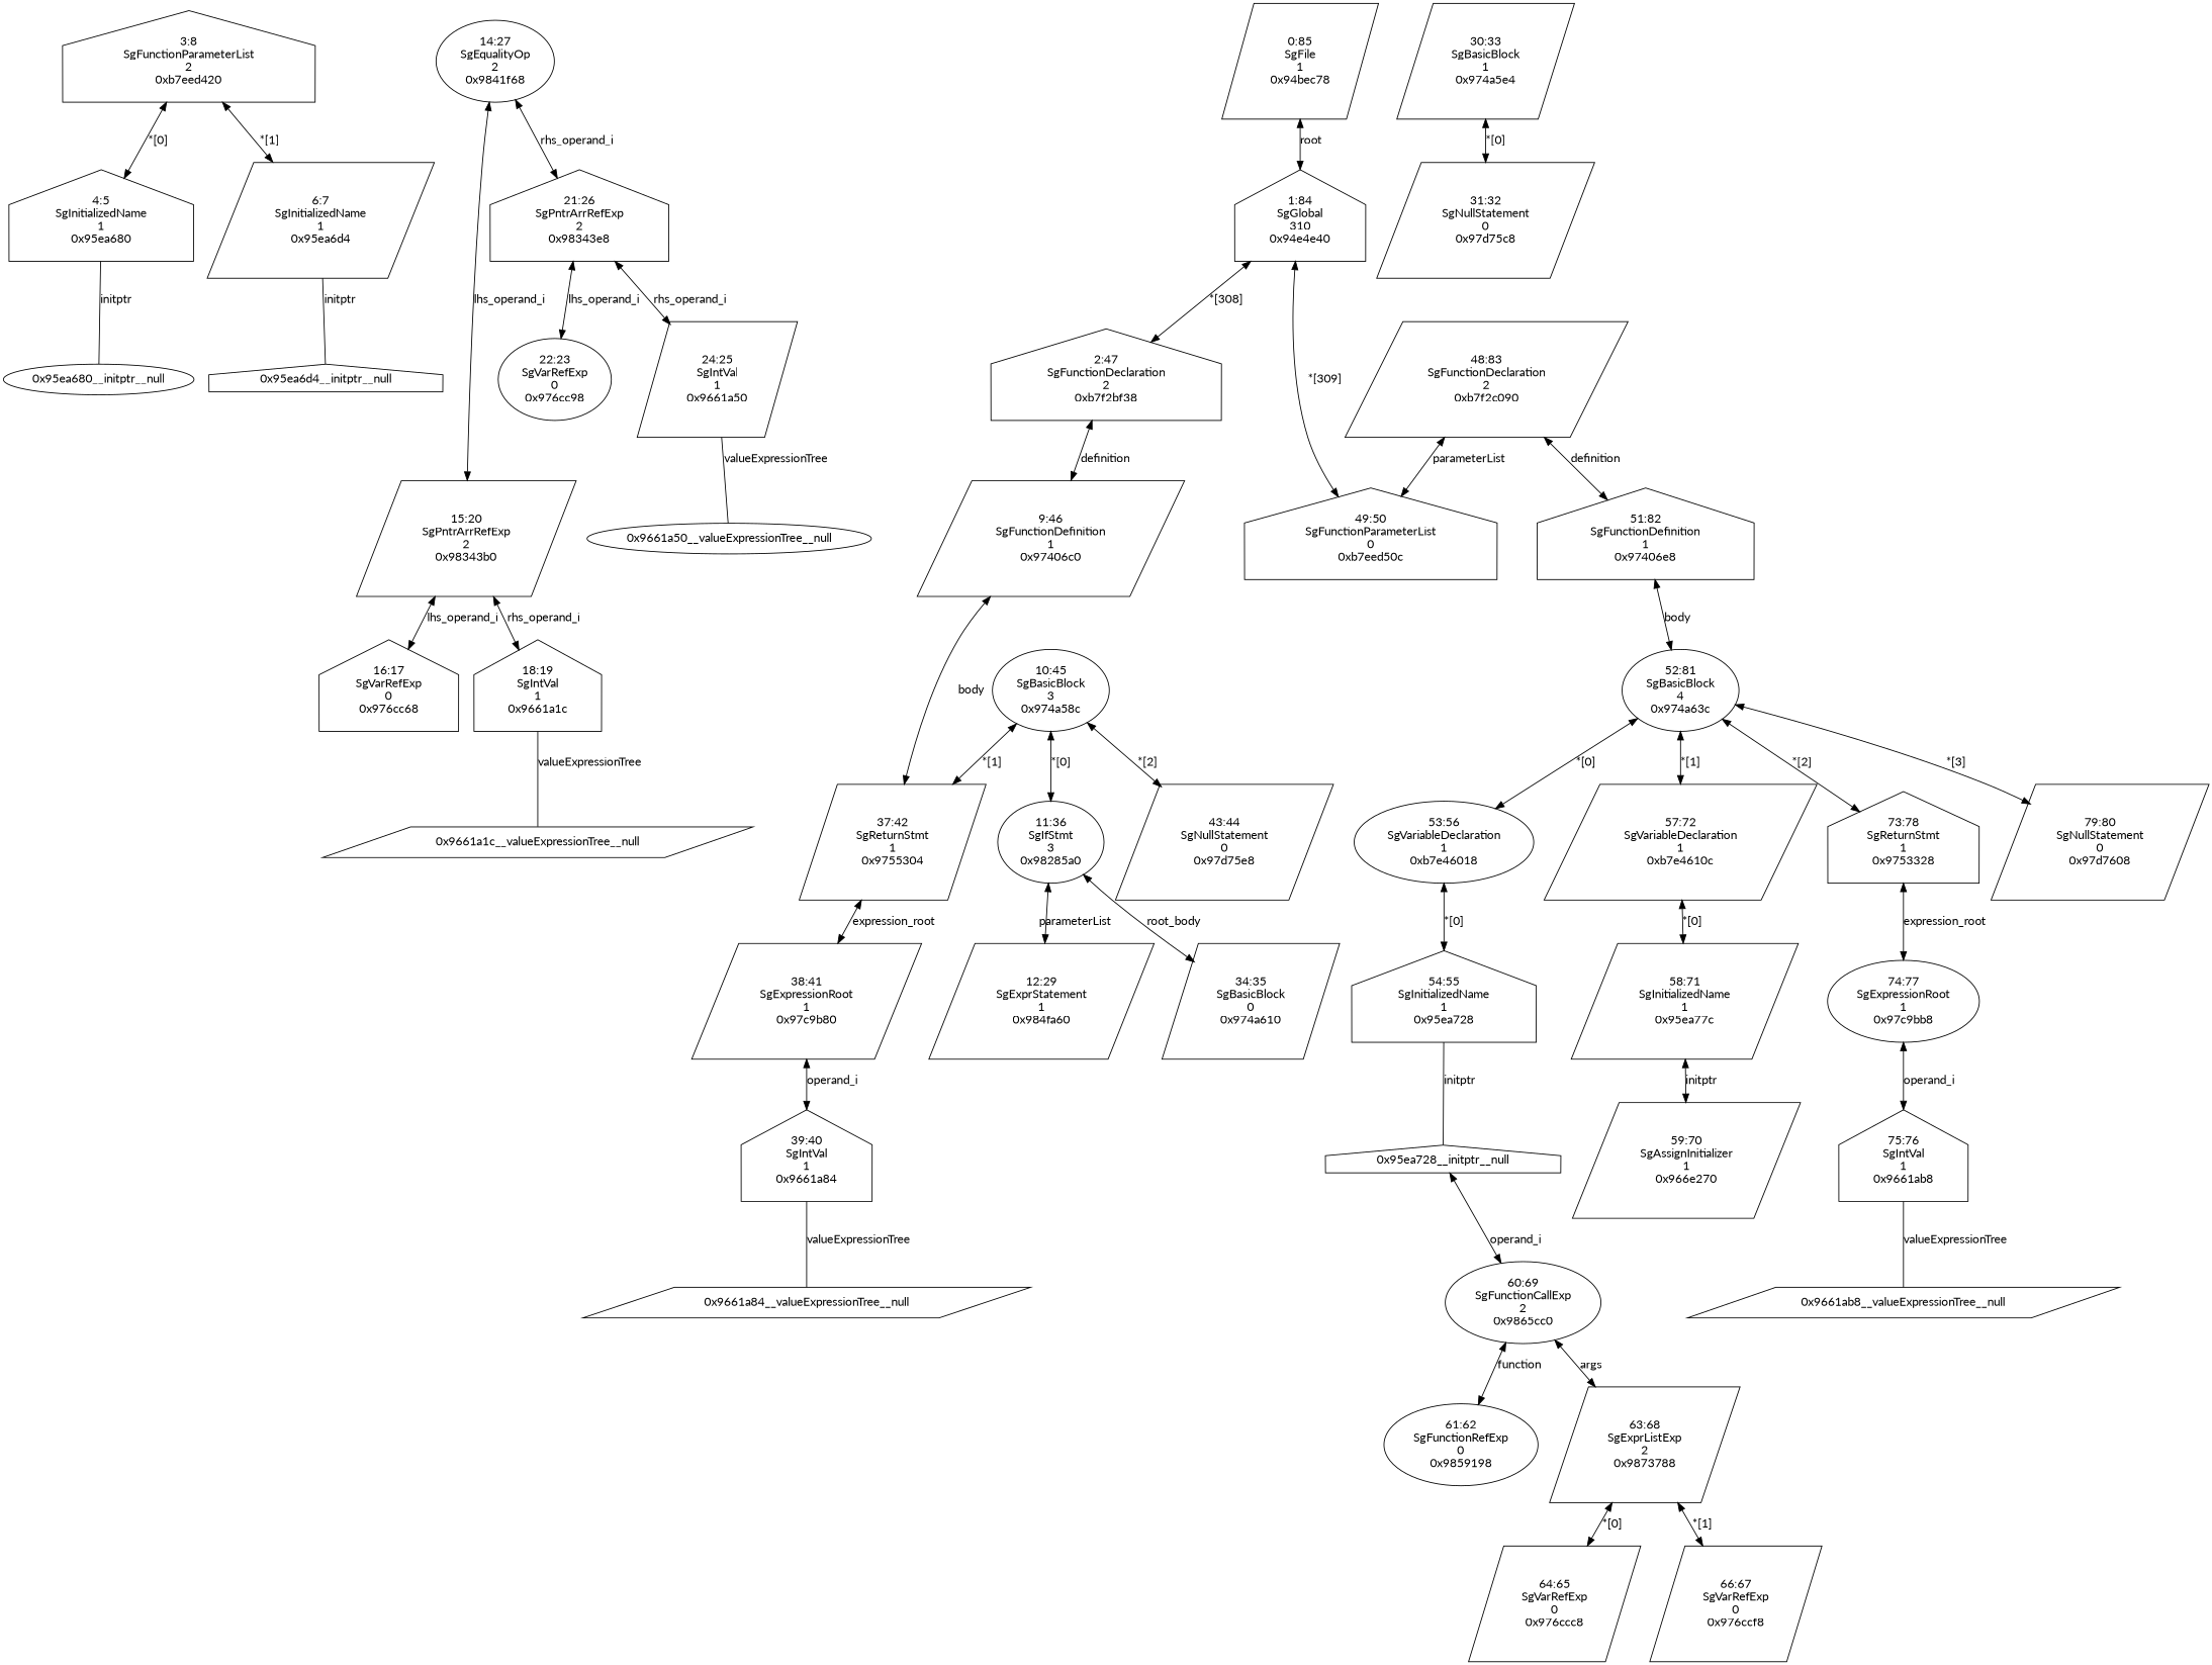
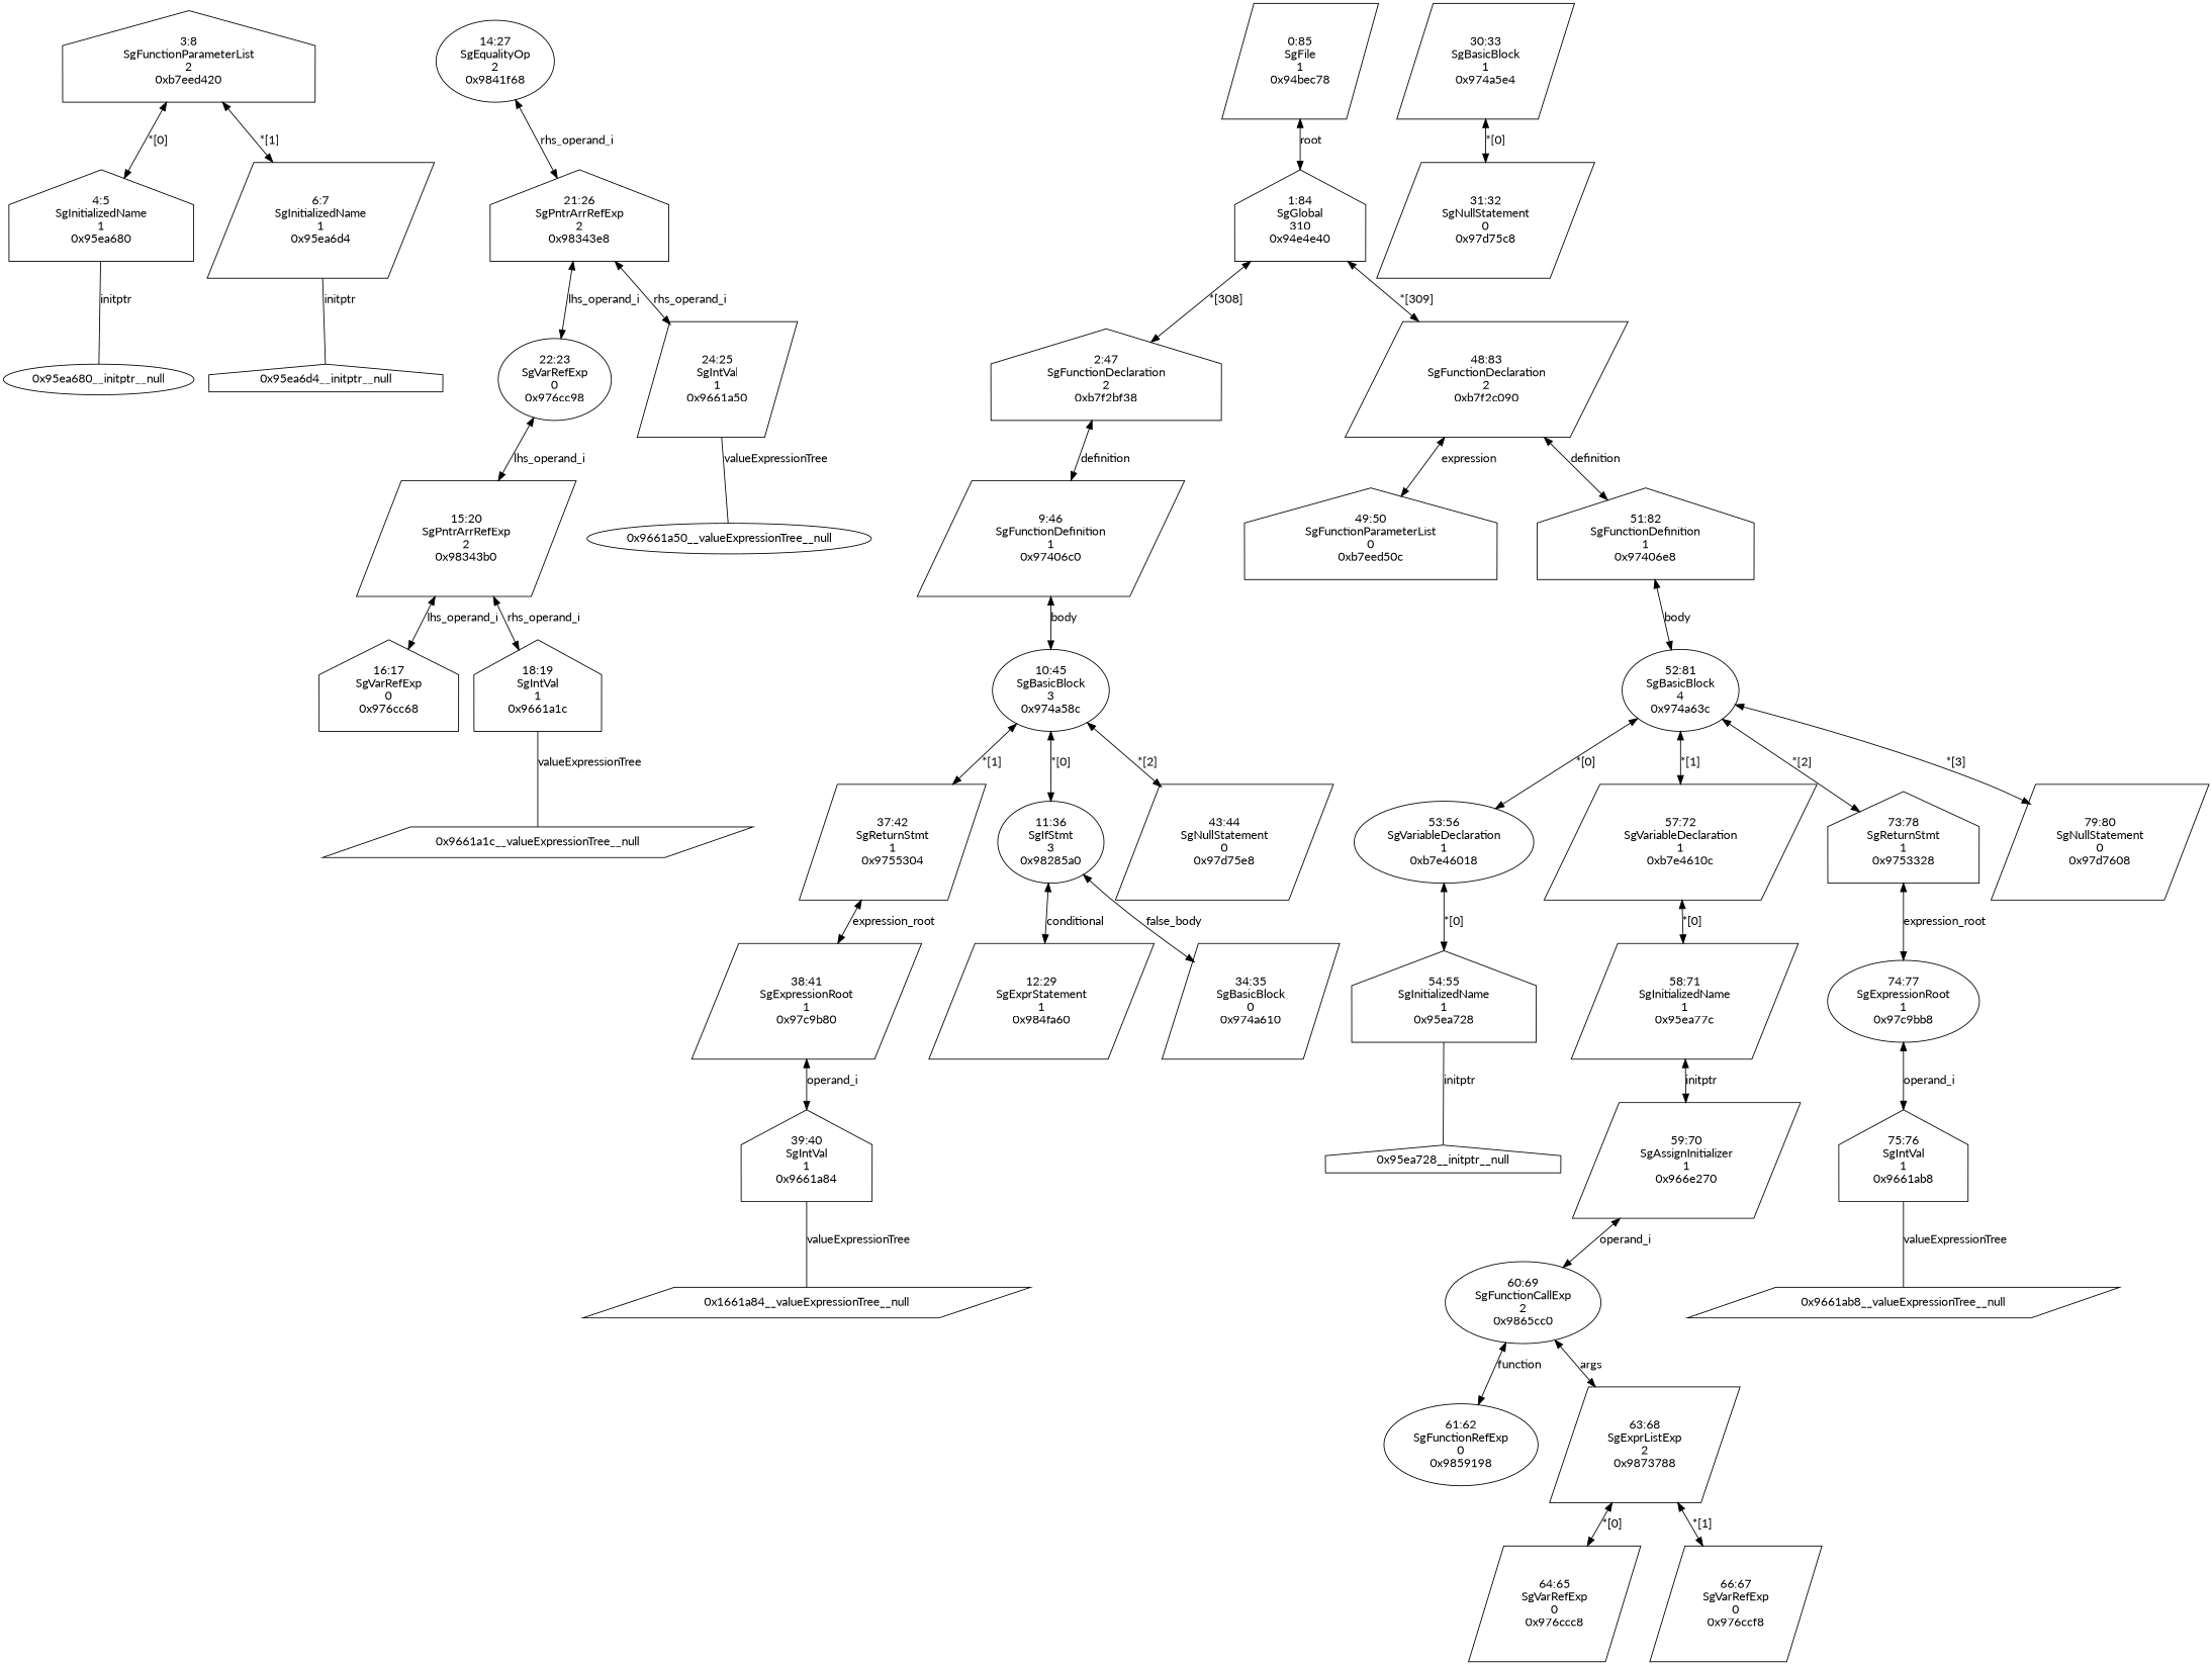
  digraph {
    fontname=Lato
    node [fontname=Lato shape=parallelogram]
    edge [dir=both fontname=Lato]
    n1 [label="4:5\nSgInitializedName\n1\n0x95ea680\n" shape=house]
    "0x95ea680__initptr__null" [shape=ellipse]
    n3 [label="6:7\nSgInitializedName\n1\n0x95ea6d4\n"]
    "0x95ea6d4__initptr__null" [shape=house]
    n5 [label="3:8\nSgFunctionParameterList\n2\n0xb7eed420\n" shape=house]
    n6 [label="16:17\nSgVarRefExp\n0\n0x976cc68\n" shape=house]
    n7 [label="18:19\nSgIntVal\n1\n0x9661a1c\n" shape=house]
    "0x9661a1c__valueExpressionTree__null"
    n9 [label="15:20\nSgPntrArrRefExp\n2\n0x98343b0\n"]
    n10 [label="22:23\nSgVarRefExp\n0\n0x976cc98\n" shape=ellipse]
    n11 [label="24:25\nSgIntVal\n1\n0x9661a50\n"]
    "0x9661a50__valueExpressionTree__null" [shape=ellipse]
    n13 [label="21:26\nSgPntrArrRefExp\n2\n0x98343e8\n" shape=house]
    n14 [label="14:27\nSgEqualityOp\n2\n0x9841f68\n" shape=ellipse]
    n15 [label="12:29\nSgExprStatement\n1\n0x984fa60\n"]
    n16 [label="31:32\nSgNullStatement\n0\n0x97d75c8\n"]
    n17 [label="30:33\nSgBasicBlock\n1\n0x974a5e4\n"]
    n18 [label="34:35\nSgBasicBlock\n0\n0x974a610\n"]
    n19 [label="11:36\nSgIfStmt\n3\n0x98285a0\n" shape=ellipse]
    n20 [label="39:40\nSgIntVal\n1\n0x9661a84\n" shape=house]
-   "0x9661a84__valueExpressionTree__null"
+   "0x9661a84__valueExpressionTree__null" [label="0x1661a84__valueExpressionTree__null"]
    n22 [label="38:41\nSgExpressionRoot\n1\n0x97c9b80\n"]
    n23 [label="37:42\nSgReturnStmt\n1\n0x9755304\n"]
    n24 [label="43:44\nSgNullStatement\n0\n0x97d75e8\n"]
    n25 [label="10:45\nSgBasicBlock\n3\n0x974a58c\n" shape=ellipse]
    n26 [label="9:46\nSgFunctionDefinition\n1\n0x97406c0\n"]
    n27 [label="2:47\nSgFunctionDeclaration\n2\n0xb7f2bf38\n" shape=house]
    n28 [label="49:50\nSgFunctionParameterList\n0\n0xb7eed50c\n" shape=house]
    n29 [label="54:55\nSgInitializedName\n1\n0x95ea728\n" shape=house]
    "0x95ea728__initptr__null" [shape=house]
    n31 [label="53:56\nSgVariableDeclaration\n1\n0xb7e46018\n" shape=ellipse]
    n32 [label="61:62\nSgFunctionRefExp\n0\n0x9859198\n" shape=ellipse]
    n33 [label="64:65\nSgVarRefExp\n0\n0x976ccc8\n"]
    n34 [label="66:67\nSgVarRefExp\n0\n0x976ccf8\n"]
    n35 [label="63:68\nSgExprListExp\n2\n0x9873788\n"]
    n36 [label="60:69\nSgFunctionCallExp\n2\n0x9865cc0\n" shape=ellipse]
    n37 [label="59:70\nSgAssignInitializer\n1\n0x966e270\n"]
    n38 [label="58:71\nSgInitializedName\n1\n0x95ea77c\n"]
    n39 [label="57:72\nSgVariableDeclaration\n1\n0xb7e4610c\n"]
    n40 [label="75:76\nSgIntVal\n1\n0x9661ab8\n" shape=house]
    "0x9661ab8__valueExpressionTree__null"
    n42 [label="74:77\nSgExpressionRoot\n1\n0x97c9bb8\n" shape=ellipse]
    n43 [label="73:78\nSgReturnStmt\n1\n0x9753328\n" shape=house]
    n44 [label="79:80\nSgNullStatement\n0\n0x97d7608\n"]
    n45 [label="52:81\nSgBasicBlock\n4\n0x974a63c\n" shape=ellipse]
    n46 [label="51:82\nSgFunctionDefinition\n1\n0x97406e8\n" shape=house]
    n47 [label="48:83\nSgFunctionDeclaration\n2\n0xb7f2c090\n"]
    n48 [label="1:84\nSgGlobal\n310\n0x94e4e40\n" shape=house]
    n49 [label="0:85\nSgFile\n1\n0x94bec78\n"]
    n1 -> "0x95ea680__initptr__null" [dir=none label=initptr]
    n3 -> "0x95ea6d4__initptr__null" [dir=none label=initptr]
    n5 -> n1 [label="*[0]"]
    n5 -> n3 [label="*[1]"]
    n7 -> "0x9661a1c__valueExpressionTree__null" [dir=none label=valueExpressionTree]
    n9 -> n6 [label=lhs_operand_i]
    n9 -> n7 [label=rhs_operand_i]
    n11 -> "0x9661a50__valueExpressionTree__null" [dir=none label=valueExpressionTree]
    n13 -> n10 [label=lhs_operand_i]
    n13 -> n11 [label=rhs_operand_i]
-   n14 -> n9 [label=lhs_operand_i]
+   n10 -> n9 [label=lhs_operand_i]
    n14 -> n13 [label=rhs_operand_i]
    n17 -> n16 [label="*[0]"]
-   n19 -> n15 [label=parameterList]
-   n19 -> n18 [label=root_body]
+   n19 -> n15 [label=conditional]
+   n19 -> n18 [label=false_body]
    n20 -> "0x9661a84__valueExpressionTree__null" [dir=none label=valueExpressionTree]
    n22 -> n20 [label=operand_i]
    n23 -> n22 [label=expression_root]
    n25 -> n19 [label="*[0]"]
    n25 -> n23 [label="*[1]"]
    n25 -> n24 [label="*[2]"]
-   n26 -> n23 [label=body]
+   n26 -> n25 [label=body]
    n27 -> n26 [label=definition]
    n29 -> "0x95ea728__initptr__null" [dir=none label=initptr]
    n31 -> n29 [label="*[0]"]
    n35 -> n33 [label="*[0]"]
    n35 -> n34 [label="*[1]"]
    n36 -> n32 [label=function]
    n36 -> n35 [label=args]
-   "0x95ea728__initptr__null" -> n36 [label=operand_i]
+   n37 -> n36 [label=operand_i]
    n38 -> n37 [label=initptr]
    n39 -> n38 [label="*[0]"]
    n40 -> "0x9661ab8__valueExpressionTree__null" [dir=none label=valueExpressionTree]
    n42 -> n40 [label=operand_i]
    n43 -> n42 [label=expression_root]
    n45 -> n31 [label="*[0]"]
    n45 -> n39 [label="*[1]"]
    n45 -> n43 [label="*[2]"]
    n45 -> n44 [label="*[3]"]
    n46 -> n45 [label=body]
-   n47 -> n28 [label=parameterList]
+   n47 -> n28 [label=expression]
    n47 -> n46 [label=definition]
    n48 -> n27 [label="*[308]"]
-   n48 -> n28 [label="*[309]"]
+   n48 -> n47 [label="*[309]"]
    n49 -> n48 [label=root]
  }
